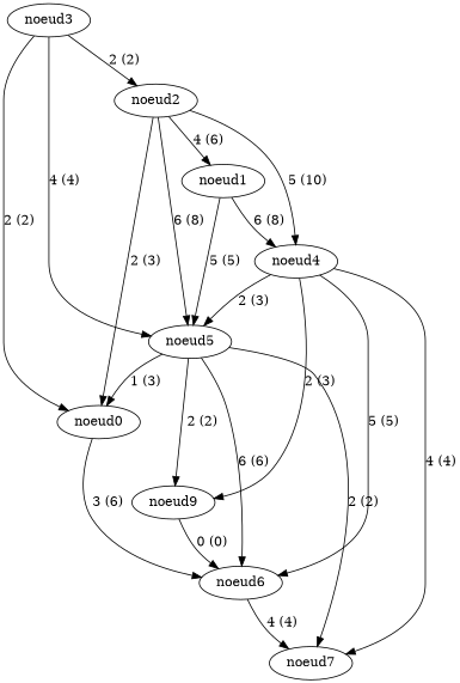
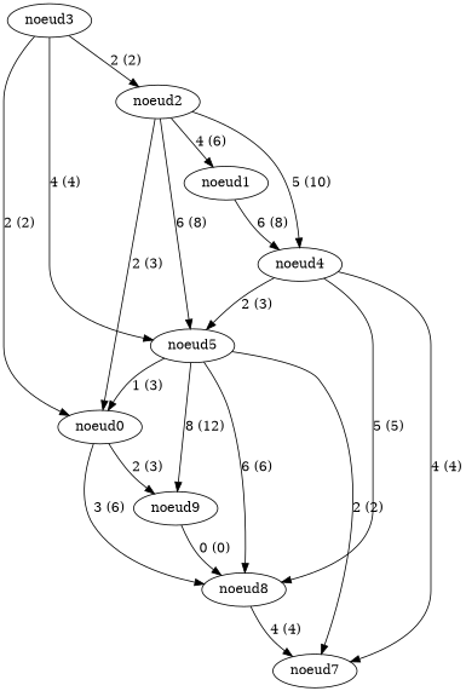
  digraph {
    noeud1
    noeud4
    noeud5
    noeud7
-   noeud8 [label=noeud6]
+   noeud8
    n6 [label=noeud0]
    noeud9
    noeud2
    noeud3
    noeud1 -> noeud4 [label="6 (8)"]
-   noeud1 -> noeud5 [label="5 (5)"]
    noeud4 -> noeud5 [label="2 (3)"]
    noeud4 -> noeud7 [label="4 (4)"]
    noeud4 -> noeud8 [label="5 (5)"]
    noeud5 -> noeud7 [label="2 (2)"]
    noeud5 -> noeud8 [label="6 (6)"]
    noeud5 -> n6 [label="1 (3)"]
-   noeud5 -> noeud9 [label="2 (2)"]
+   noeud5 -> noeud9 [label="8 (12)"]
    noeud8 -> noeud7 [label="4 (4)"]
    n6 -> noeud8 [label="3 (6)"]
-   noeud4 -> noeud9 [label="2 (3)"]
+   n6 -> noeud9 [label="2 (3)"]
    noeud9 -> noeud8 [label="0 (0)"]
    noeud2 -> noeud1 [label="4 (6)"]
    noeud2 -> noeud4 [label="5 (10)"]
    noeud2 -> noeud5 [label="6 (8)"]
    noeud2 -> n6 [label="2 (3)"]
    noeud3 -> noeud5 [label="4 (4)"]
    noeud3 -> n6 [label="2 (2)"]
    noeud3 -> noeud2 [label="2 (2)"]
  }
